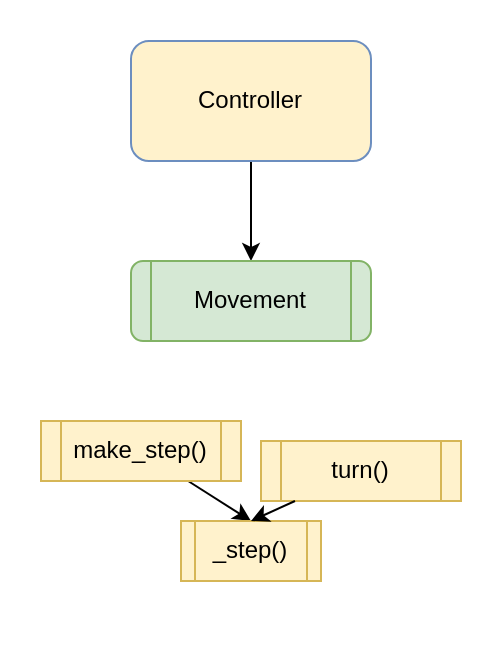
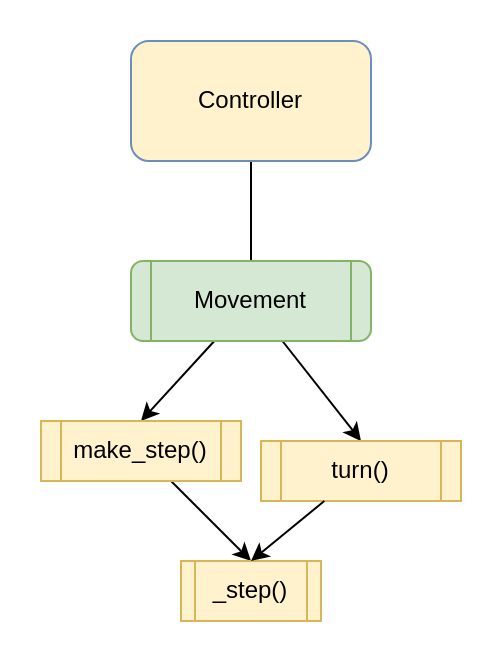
  <mxCell id="0" />
  <mxCell id="1" parent="0" />
- <mxCell id="2" style="edgeStyle=none;html=1;entryX=0.5;entryY=0;entryDx=0;entryDy=0;" edge="1" parent="1" source="3" target="6"><mxGeometry relative="1" as="geometry"><mxPoint x="125" y="130" as="targetPoint" /></mxGeometry></mxCell>
+ <mxCell id="2" style="edgeStyle=none;html=1;entryX=0.5;entryY=0;entryDx=0;entryDy=0;endArrow=none;" edge="1" parent="1" source="3" target="6"><mxGeometry relative="1" as="geometry"><mxPoint x="125" y="130" as="targetPoint" /></mxGeometry></mxCell>
  <mxCell id="3" value="Controller" style="rounded=1;whiteSpace=wrap;html=1;fillColor=#fff2cc;strokeColor=#6c8ebf;" vertex="1" parent="1"><mxGeometry x="65" y="20" width="120" height="60" as="geometry" /></mxCell>
+ <mxCell id="4" style="edgeStyle=none;html=1;entryX=0.5;entryY=0;entryDx=0;entryDy=0;" edge="1" parent="1" source="6" target="9"><mxGeometry relative="1" as="geometry" /></mxCell>
+ <mxCell id="5" style="edgeStyle=none;html=1;entryX=0.5;entryY=0;entryDx=0;entryDy=0;" edge="1" parent="1" source="6" target="8"><mxGeometry relative="1" as="geometry" /></mxCell>
  <mxCell id="6" value="Movement" style="shape=process;whiteSpace=wrap;html=1;backgroundOutline=1;size=0.083;rounded=1;shadow=0;glass=0;fillColor=#d5e8d4;strokeColor=#82b366;" vertex="1" parent="1"><mxGeometry x="65" y="130" width="120" height="40" as="geometry" /></mxCell>
  <mxCell id="7" style="edgeStyle=none;html=1;entryX=0.5;entryY=0;entryDx=0;entryDy=0;" edge="1" parent="1" source="8" target="10"><mxGeometry relative="1" as="geometry" /></mxCell>
  <mxCell id="8" value="make_step()" style="shape=process;whiteSpace=wrap;html=1;backgroundOutline=1;fillColor=#fff2cc;strokeColor=#d6b656;" vertex="1" parent="1"><mxGeometry x="20" y="210" width="100" height="30" as="geometry" /></mxCell>
  <mxCell id="9" value="turn()" style="shape=process;whiteSpace=wrap;html=1;backgroundOutline=1;fillColor=#fff2cc;strokeColor=#d6b656;" vertex="1" parent="1"><mxGeometry x="130" y="220" width="100" height="30" as="geometry" /></mxCell>
- <mxCell id="10" value="_step()" style="shape=process;whiteSpace=wrap;html=1;backgroundOutline=1;fillColor=#fff2cc;strokeColor=#d6b656;" vertex="1" parent="1"><mxGeometry x="90" y="260" width="70" height="30" as="geometry" /></mxCell>
+ <mxCell id="10" value="_step()" style="shape=process;whiteSpace=wrap;html=1;backgroundOutline=1;fillColor=#fff2cc;strokeColor=#d6b656;" vertex="1" parent="1"><mxGeometry x="90" y="280" width="70" height="30" as="geometry" /></mxCell>
  <mxCell id="11" style="edgeStyle=none;html=1;entryX=0.5;entryY=0;entryDx=0;entryDy=0;" edge="1" parent="1" source="9" target="10"><mxGeometry relative="1" as="geometry" /></mxCell>
